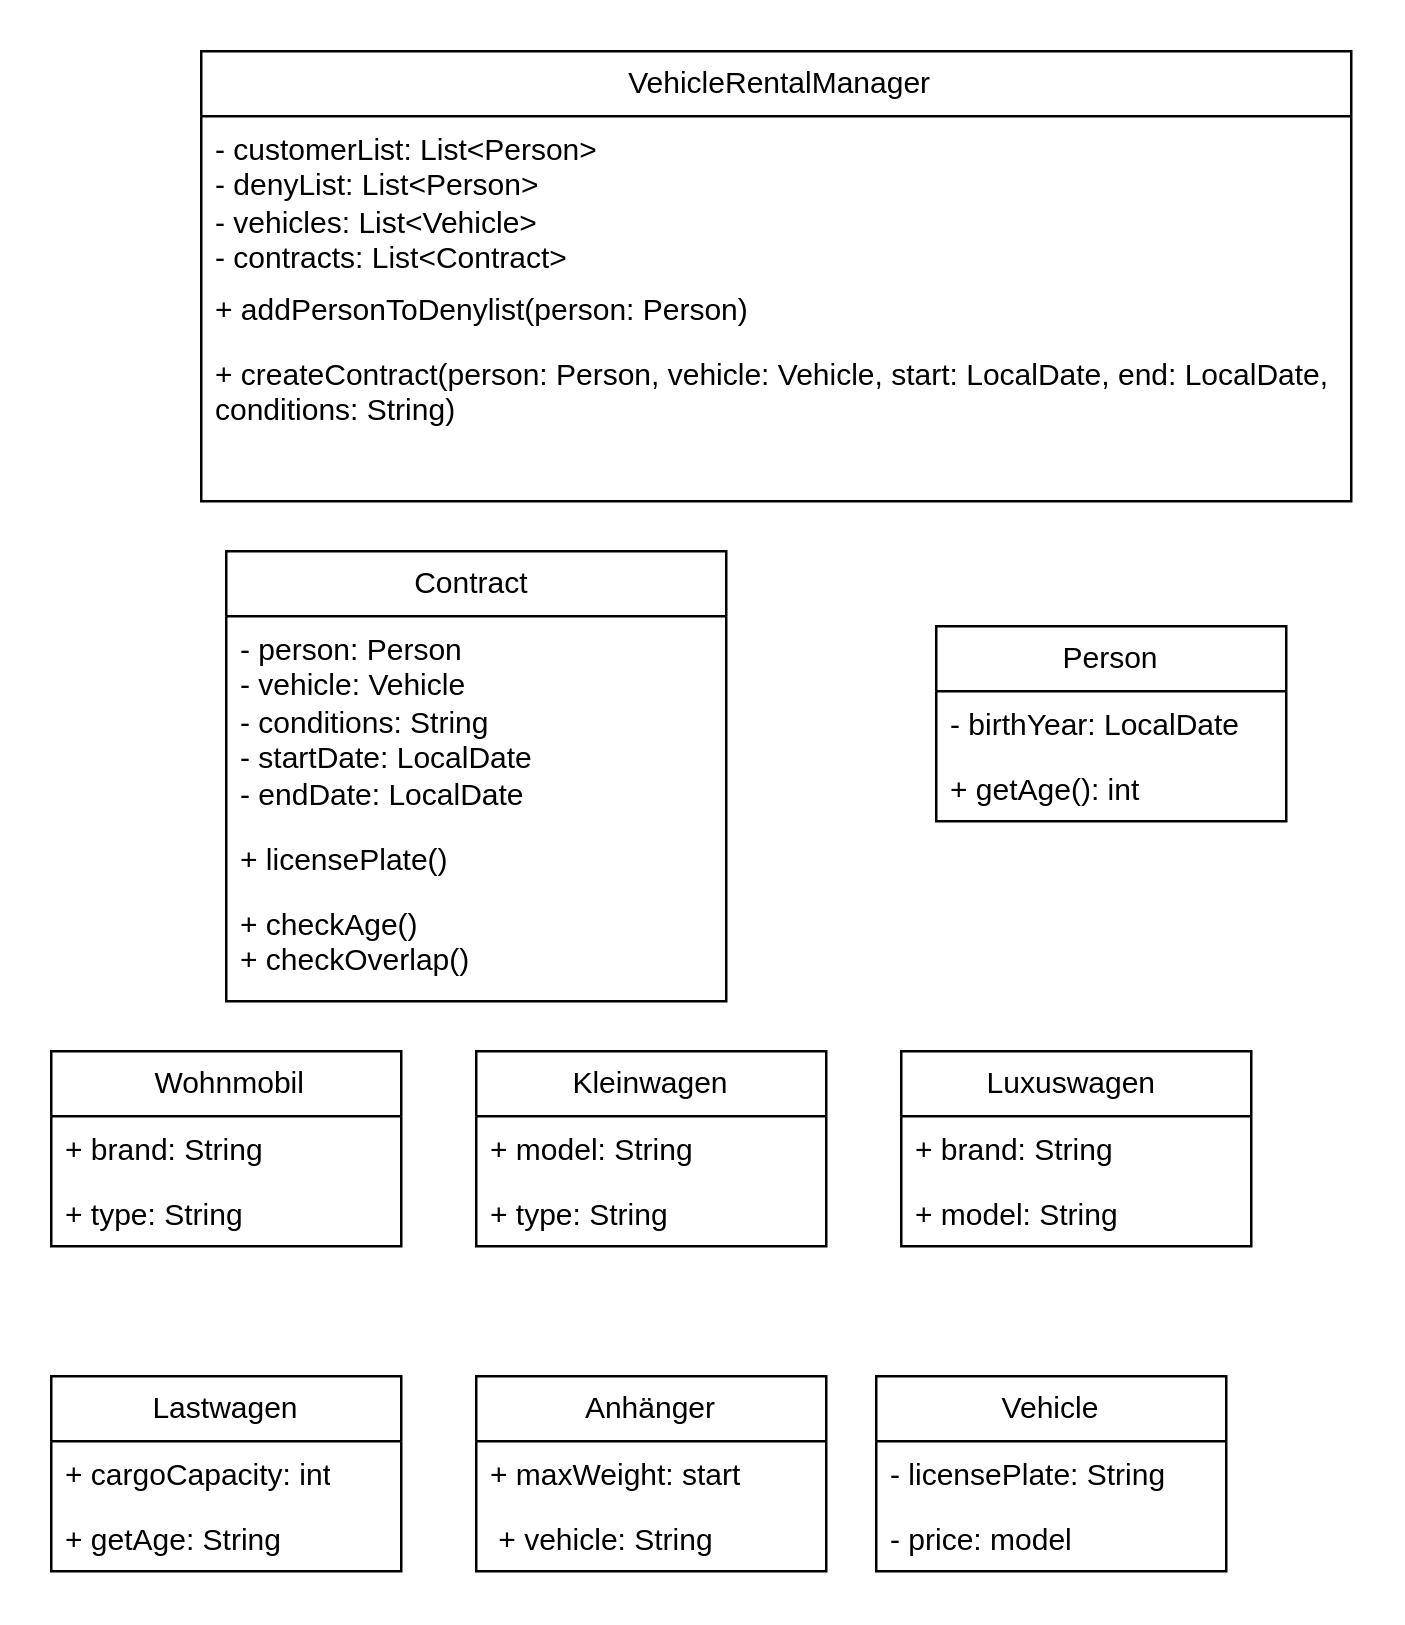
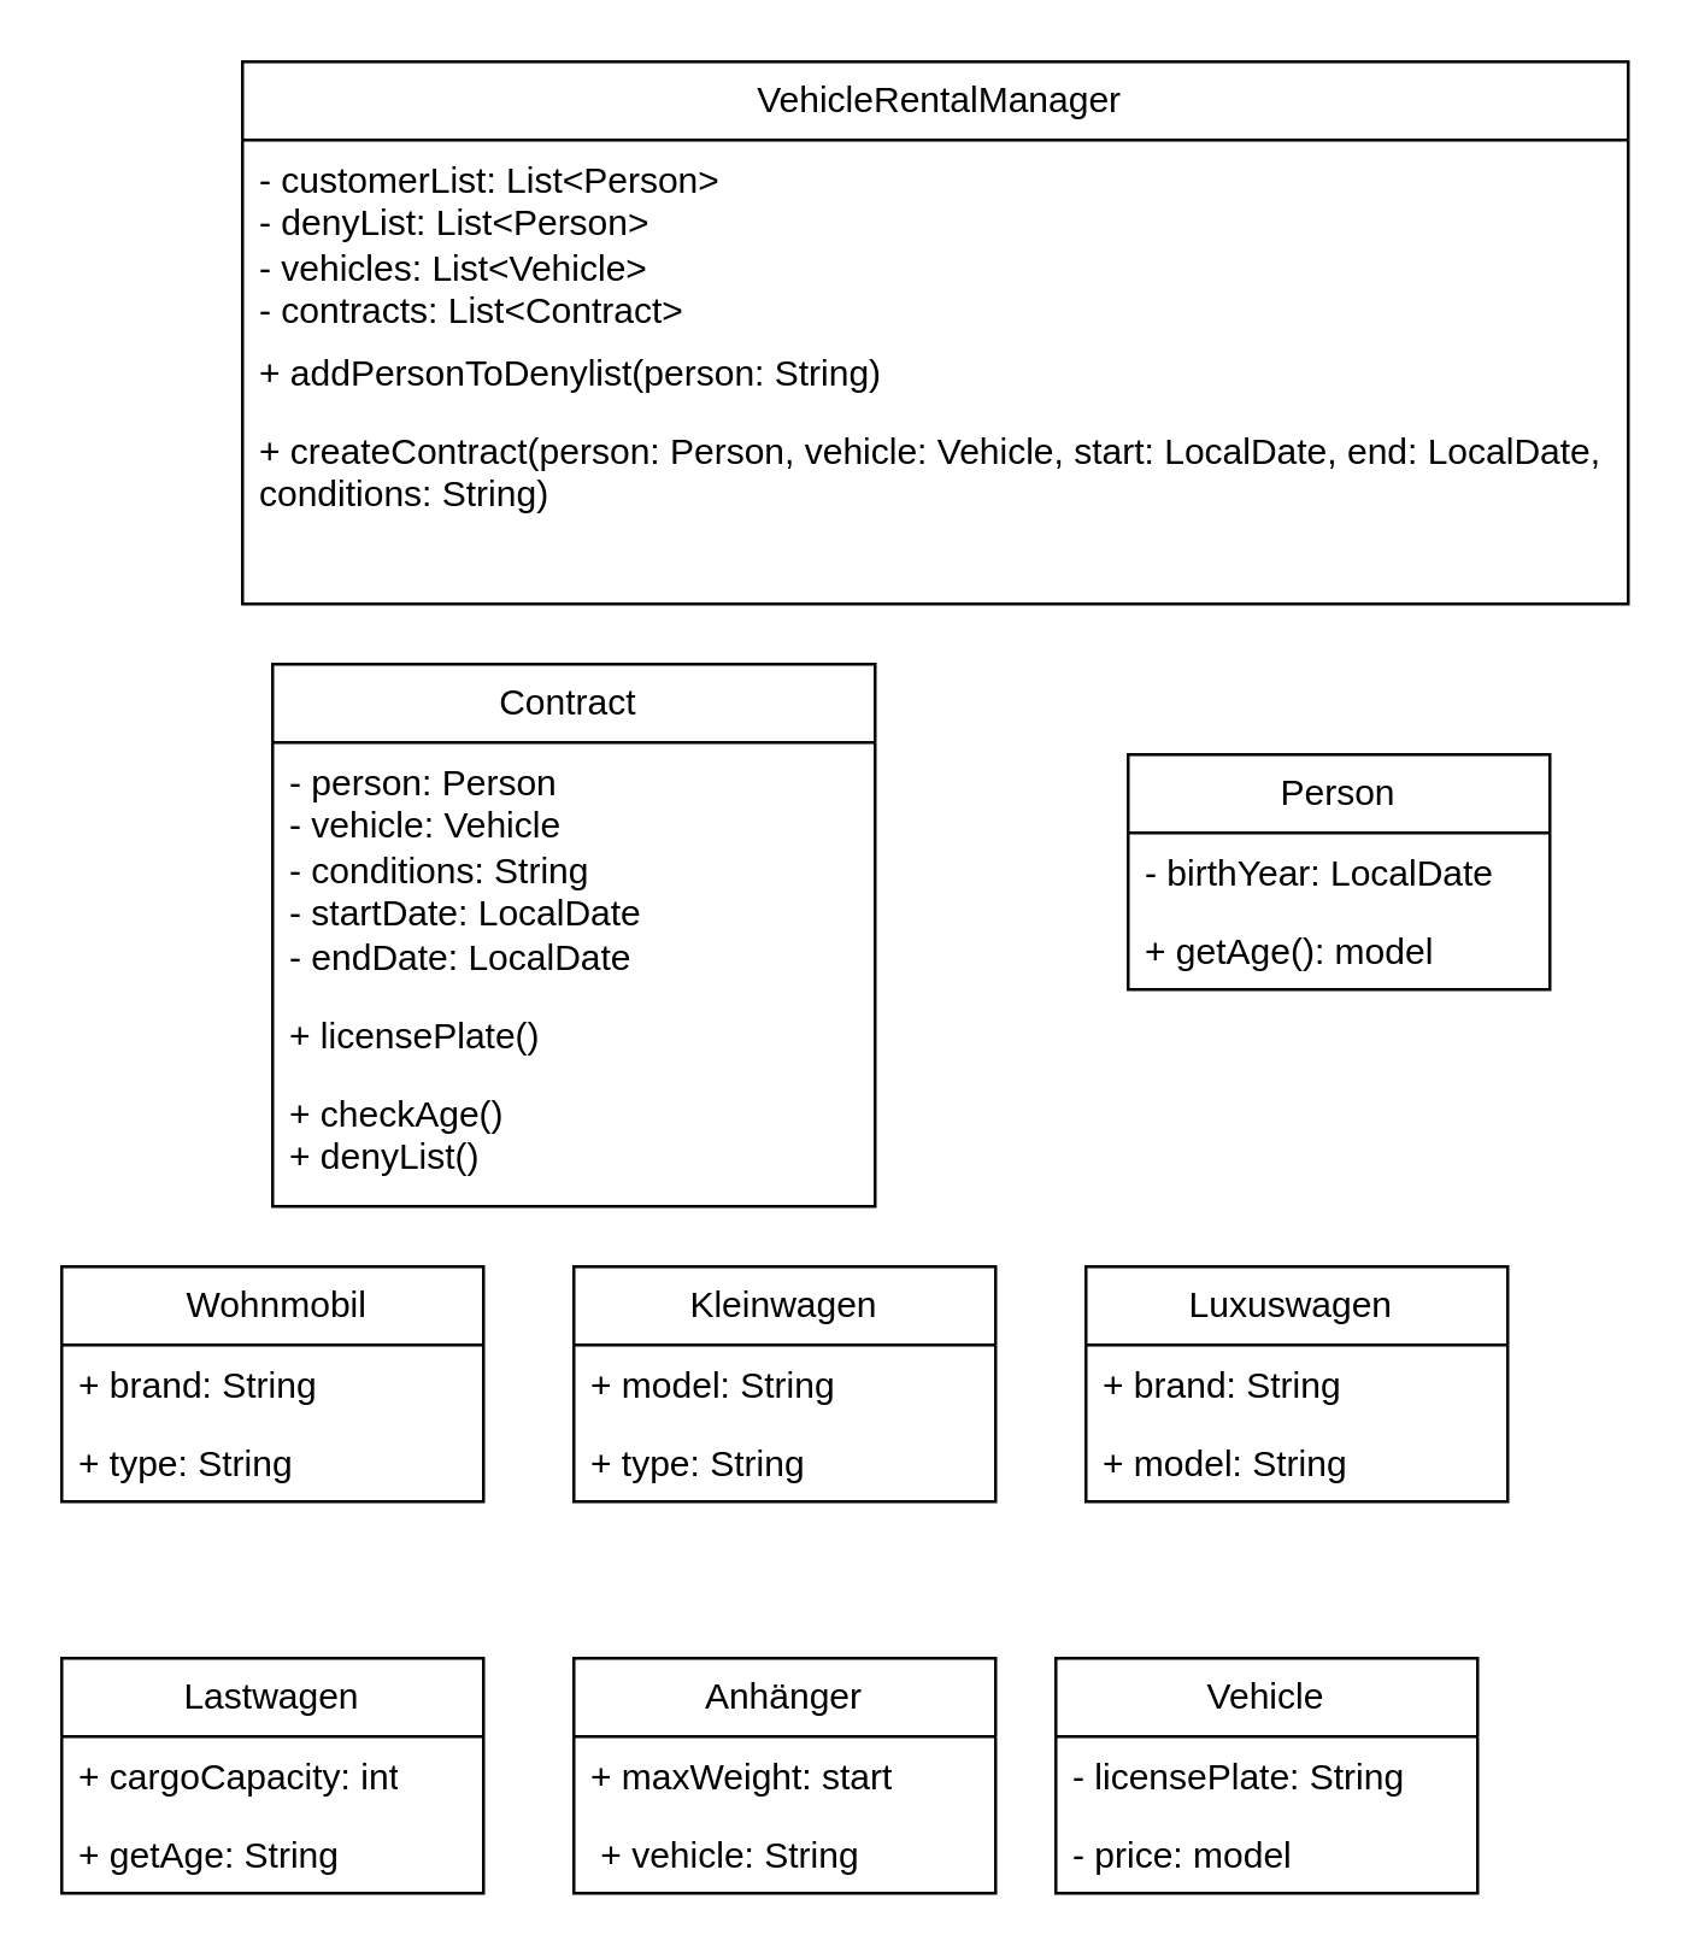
  <mxCell id="0" />
  <mxCell id="1" parent="0" />
  <mxCell id="2" value="&amp;nbsp; VehicleRentalManager&amp;nbsp;" style="swimlane;fontStyle=0;childLayout=stackLayout;horizontal=1;startSize=26;fillColor=none;horizontalStack=0;resizeParent=1;resizeParentMax=0;resizeLast=0;collapsible=1;marginBottom=0;whiteSpace=wrap;html=1;" parent="1" vertex="1"><mxGeometry x="80" y="20" width="460" height="180" as="geometry" /></mxCell>
  <mxCell id="3" value="- customerList: List&amp;lt;Person&amp;gt;&lt;div&gt;- denyList: List&amp;lt;Person&amp;gt;&amp;nbsp;&lt;/div&gt;&lt;div&gt;- vehicles: List&amp;lt;Vehicle&amp;gt;&amp;nbsp;&lt;/div&gt;&lt;div&gt;- contracts: List&amp;lt;Contract&amp;gt;&amp;nbsp;&amp;nbsp;&lt;/div&gt;" style="text;strokeColor=none;fillColor=none;align=left;verticalAlign=top;spacingLeft=4;spacingRight=4;overflow=hidden;rotatable=0;points=[[0,0.5],[1,0.5]];portConstraint=eastwest;whiteSpace=wrap;html=1;" parent="2" vertex="1"><mxGeometry y="26" width="460" height="64" as="geometry" /></mxCell>
- <mxCell id="4" value="+ addPersonToDenylist(person: Person)&amp;nbsp;" style="text;strokeColor=none;fillColor=none;align=left;verticalAlign=top;spacingLeft=4;spacingRight=4;overflow=hidden;rotatable=0;points=[[0,0.5],[1,0.5]];portConstraint=eastwest;whiteSpace=wrap;html=1;" parent="2" vertex="1"><mxGeometry y="90" width="460" height="26" as="geometry" /></mxCell>
+ <mxCell id="4" value="+ addPersonToDenylist(person: String)&amp;nbsp;" style="text;strokeColor=none;fillColor=none;align=left;verticalAlign=top;spacingLeft=4;spacingRight=4;overflow=hidden;rotatable=0;points=[[0,0.5],[1,0.5]];portConstraint=eastwest;whiteSpace=wrap;html=1;" parent="2" vertex="1"><mxGeometry y="90" width="460" height="26" as="geometry" /></mxCell>
  <mxCell id="5" value="+ createContract(person: Person, vehicle: Vehicle, start: LocalDate, end: LocalDate, conditions: String)" style="text;strokeColor=none;fillColor=none;align=left;verticalAlign=top;spacingLeft=4;spacingRight=4;overflow=hidden;rotatable=0;points=[[0,0.5],[1,0.5]];portConstraint=eastwest;whiteSpace=wrap;html=1;" parent="2" vertex="1"><mxGeometry y="116" width="460" height="64" as="geometry" /></mxCell>
  <mxCell id="6" value="Contract&amp;nbsp;" style="swimlane;fontStyle=0;childLayout=stackLayout;horizontal=1;startSize=26;fillColor=none;horizontalStack=0;resizeParent=1;resizeParentMax=0;resizeLast=0;collapsible=1;marginBottom=0;whiteSpace=wrap;html=1;" parent="1" vertex="1"><mxGeometry x="90" y="220" width="200" height="180" as="geometry" /></mxCell>
  <mxCell id="7" value="- person: Person&lt;div&gt;- vehicle: Vehicle&lt;br&gt;&lt;div&gt;- conditions: String&lt;/div&gt;&lt;/div&gt;&lt;div&gt;- startDate: LocalDate&lt;/div&gt;&lt;div&gt;- endDate: LocalDate&lt;/div&gt;" style="text;strokeColor=none;fillColor=none;align=left;verticalAlign=top;spacingLeft=4;spacingRight=4;overflow=hidden;rotatable=0;points=[[0,0.5],[1,0.5]];portConstraint=eastwest;whiteSpace=wrap;html=1;" parent="6" vertex="1"><mxGeometry y="26" width="200" height="84" as="geometry" /></mxCell>
  <mxCell id="8" value="+ licensePlate()" style="text;strokeColor=none;fillColor=none;align=left;verticalAlign=top;spacingLeft=4;spacingRight=4;overflow=hidden;rotatable=0;points=[[0,0.5],[1,0.5]];portConstraint=eastwest;whiteSpace=wrap;html=1;" parent="6" vertex="1"><mxGeometry y="110" width="200" height="26" as="geometry" /></mxCell>
- <mxCell id="9" value="+ checkAge()&lt;div&gt;+ checkOverlap()&amp;nbsp;&amp;nbsp;&amp;nbsp;&lt;div&gt;&lt;br&gt;&lt;/div&gt;&lt;/div&gt;" style="text;strokeColor=none;fillColor=none;align=left;verticalAlign=top;spacingLeft=4;spacingRight=4;overflow=hidden;rotatable=0;points=[[0,0.5],[1,0.5]];portConstraint=eastwest;whiteSpace=wrap;html=1;" parent="6" vertex="1"><mxGeometry y="136" width="200" height="44" as="geometry" /></mxCell>
+ <mxCell id="9" value="+ checkAge()&lt;div&gt;+ denyList()&amp;nbsp;&amp;nbsp;&amp;nbsp;&lt;div&gt;&lt;br&gt;&lt;/div&gt;&lt;/div&gt;" style="text;strokeColor=none;fillColor=none;align=left;verticalAlign=top;spacingLeft=4;spacingRight=4;overflow=hidden;rotatable=0;points=[[0,0.5],[1,0.5]];portConstraint=eastwest;whiteSpace=wrap;html=1;" parent="6" vertex="1"><mxGeometry y="136" width="200" height="44" as="geometry" /></mxCell>
  <mxCell id="10" value="Person" style="swimlane;fontStyle=0;childLayout=stackLayout;horizontal=1;startSize=26;fillColor=none;horizontalStack=0;resizeParent=1;resizeParentMax=0;resizeLast=0;collapsible=1;marginBottom=0;whiteSpace=wrap;html=1;" parent="1" vertex="1"><mxGeometry x="374" y="250" width="140" height="78" as="geometry" /></mxCell>
  <mxCell id="11" value="- birthYear: LocalDate" style="text;strokeColor=none;fillColor=none;align=left;verticalAlign=top;spacingLeft=4;spacingRight=4;overflow=hidden;rotatable=0;points=[[0,0.5],[1,0.5]];portConstraint=eastwest;whiteSpace=wrap;html=1;" parent="10" vertex="1"><mxGeometry y="26" width="140" height="26" as="geometry" /></mxCell>
- <mxCell id="12" value="+ getAge(): int&amp;nbsp;" style="text;strokeColor=none;fillColor=none;align=left;verticalAlign=top;spacingLeft=4;spacingRight=4;overflow=hidden;rotatable=0;points=[[0,0.5],[1,0.5]];portConstraint=eastwest;whiteSpace=wrap;html=1;" parent="10" vertex="1"><mxGeometry y="52" width="140" height="26" as="geometry" /></mxCell>
+ <mxCell id="12" value="+ getAge(): model&amp;nbsp;" style="text;strokeColor=none;fillColor=none;align=left;verticalAlign=top;spacingLeft=4;spacingRight=4;overflow=hidden;rotatable=0;points=[[0,0.5],[1,0.5]];portConstraint=eastwest;whiteSpace=wrap;html=1;" parent="10" vertex="1"><mxGeometry y="52" width="140" height="26" as="geometry" /></mxCell>
  <mxCell id="13" value="Kleinwagen" style="swimlane;fontStyle=0;childLayout=stackLayout;horizontal=1;startSize=26;fillColor=none;horizontalStack=0;resizeParent=1;resizeParentMax=0;resizeLast=0;collapsible=1;marginBottom=0;whiteSpace=wrap;html=1;" parent="1" vertex="1"><mxGeometry x="190" y="420" width="140" height="78" as="geometry" /></mxCell>
  <mxCell id="14" value="+ model: String" style="text;strokeColor=none;fillColor=none;align=left;verticalAlign=top;spacingLeft=4;spacingRight=4;overflow=hidden;rotatable=0;points=[[0,0.5],[1,0.5]];portConstraint=eastwest;whiteSpace=wrap;html=1;" parent="13" vertex="1"><mxGeometry y="26" width="140" height="26" as="geometry" /></mxCell>
  <mxCell id="15" value="+ type: String" style="text;strokeColor=none;fillColor=none;align=left;verticalAlign=top;spacingLeft=4;spacingRight=4;overflow=hidden;rotatable=0;points=[[0,0.5],[1,0.5]];portConstraint=eastwest;whiteSpace=wrap;html=1;" parent="13" vertex="1"><mxGeometry y="52" width="140" height="26" as="geometry" /></mxCell>
  <mxCell id="16" value="&amp;nbsp;Wohnmobil" style="swimlane;fontStyle=0;childLayout=stackLayout;horizontal=1;startSize=26;fillColor=none;horizontalStack=0;resizeParent=1;resizeParentMax=0;resizeLast=0;collapsible=1;marginBottom=0;whiteSpace=wrap;html=1;" parent="1" vertex="1"><mxGeometry x="20" y="420" width="140" height="78" as="geometry" /></mxCell>
  <mxCell id="17" value="+ brand: String" style="text;strokeColor=none;fillColor=none;align=left;verticalAlign=top;spacingLeft=4;spacingRight=4;overflow=hidden;rotatable=0;points=[[0,0.5],[1,0.5]];portConstraint=eastwest;whiteSpace=wrap;html=1;" parent="16" vertex="1"><mxGeometry y="26" width="140" height="26" as="geometry" /></mxCell>
  <mxCell id="18" value="+ type: String" style="text;strokeColor=none;fillColor=none;align=left;verticalAlign=top;spacingLeft=4;spacingRight=4;overflow=hidden;rotatable=0;points=[[0,0.5],[1,0.5]];portConstraint=eastwest;whiteSpace=wrap;html=1;" parent="16" vertex="1"><mxGeometry y="52" width="140" height="26" as="geometry" /></mxCell>
  <mxCell id="19" value="Luxuswagen&amp;nbsp;" style="swimlane;fontStyle=0;childLayout=stackLayout;horizontal=1;startSize=26;fillColor=none;horizontalStack=0;resizeParent=1;resizeParentMax=0;resizeLast=0;collapsible=1;marginBottom=0;whiteSpace=wrap;html=1;" parent="1" vertex="1"><mxGeometry x="360" y="420" width="140" height="78" as="geometry" /></mxCell>
  <mxCell id="20" value="+ brand: String&amp;nbsp;" style="text;strokeColor=none;fillColor=none;align=left;verticalAlign=top;spacingLeft=4;spacingRight=4;overflow=hidden;rotatable=0;points=[[0,0.5],[1,0.5]];portConstraint=eastwest;whiteSpace=wrap;html=1;" parent="19" vertex="1"><mxGeometry y="26" width="140" height="26" as="geometry" /></mxCell>
  <mxCell id="21" value="+ model: String&amp;nbsp;" style="text;strokeColor=none;fillColor=none;align=left;verticalAlign=top;spacingLeft=4;spacingRight=4;overflow=hidden;rotatable=0;points=[[0,0.5],[1,0.5]];portConstraint=eastwest;whiteSpace=wrap;html=1;" parent="19" vertex="1"><mxGeometry y="52" width="140" height="26" as="geometry" /></mxCell>
  <mxCell id="22" value="Anhänger" style="swimlane;fontStyle=0;childLayout=stackLayout;horizontal=1;startSize=26;fillColor=none;horizontalStack=0;resizeParent=1;resizeParentMax=0;resizeLast=0;collapsible=1;marginBottom=0;whiteSpace=wrap;html=1;" parent="1" vertex="1"><mxGeometry x="190" y="550" width="140" height="78" as="geometry" /></mxCell>
  <mxCell id="23" value="+ maxWeight: start" style="text;strokeColor=none;fillColor=none;align=left;verticalAlign=top;spacingLeft=4;spacingRight=4;overflow=hidden;rotatable=0;points=[[0,0.5],[1,0.5]];portConstraint=eastwest;whiteSpace=wrap;html=1;" parent="22" vertex="1"><mxGeometry y="26" width="140" height="26" as="geometry" /></mxCell>
  <mxCell id="24" value="&amp;nbsp;+ vehicle: String" style="text;strokeColor=none;fillColor=none;align=left;verticalAlign=top;spacingLeft=4;spacingRight=4;overflow=hidden;rotatable=0;points=[[0,0.5],[1,0.5]];portConstraint=eastwest;whiteSpace=wrap;html=1;" parent="22" vertex="1"><mxGeometry y="52" width="140" height="26" as="geometry" /></mxCell>
  <mxCell id="25" value="Lastwagen" style="swimlane;fontStyle=0;childLayout=stackLayout;horizontal=1;startSize=26;fillColor=none;horizontalStack=0;resizeParent=1;resizeParentMax=0;resizeLast=0;collapsible=1;marginBottom=0;whiteSpace=wrap;html=1;" parent="1" vertex="1"><mxGeometry x="20" y="550" width="140" height="78" as="geometry" /></mxCell>
  <mxCell id="26" value="+ cargoCapacity: int" style="text;strokeColor=none;fillColor=none;align=left;verticalAlign=top;spacingLeft=4;spacingRight=4;overflow=hidden;rotatable=0;points=[[0,0.5],[1,0.5]];portConstraint=eastwest;whiteSpace=wrap;html=1;" parent="25" vertex="1"><mxGeometry y="26" width="140" height="26" as="geometry" /></mxCell>
  <mxCell id="27" value="+ getAge: String" style="text;strokeColor=none;fillColor=none;align=left;verticalAlign=top;spacingLeft=4;spacingRight=4;overflow=hidden;rotatable=0;points=[[0,0.5],[1,0.5]];portConstraint=eastwest;whiteSpace=wrap;html=1;" parent="25" vertex="1"><mxGeometry y="52" width="140" height="26" as="geometry" /></mxCell>
  <mxCell id="28" value="&amp;nbsp;Vehicle&amp;nbsp;" style="swimlane;fontStyle=0;childLayout=stackLayout;horizontal=1;startSize=26;fillColor=none;horizontalStack=0;resizeParent=1;resizeParentMax=0;resizeLast=0;collapsible=1;marginBottom=0;whiteSpace=wrap;html=1;" parent="1" vertex="1"><mxGeometry x="350" y="550" width="140" height="78" as="geometry" /></mxCell>
  <mxCell id="29" value="- licensePlate: String" style="text;strokeColor=none;fillColor=none;align=left;verticalAlign=top;spacingLeft=4;spacingRight=4;overflow=hidden;rotatable=0;points=[[0,0.5],[1,0.5]];portConstraint=eastwest;whiteSpace=wrap;html=1;" parent="28" vertex="1"><mxGeometry y="26" width="140" height="26" as="geometry" /></mxCell>
  <mxCell id="30" value="- price: model&amp;nbsp;" style="text;strokeColor=none;fillColor=none;align=left;verticalAlign=top;spacingLeft=4;spacingRight=4;overflow=hidden;rotatable=0;points=[[0,0.5],[1,0.5]];portConstraint=eastwest;whiteSpace=wrap;html=1;" parent="28" vertex="1"><mxGeometry y="52" width="140" height="26" as="geometry" /></mxCell>
